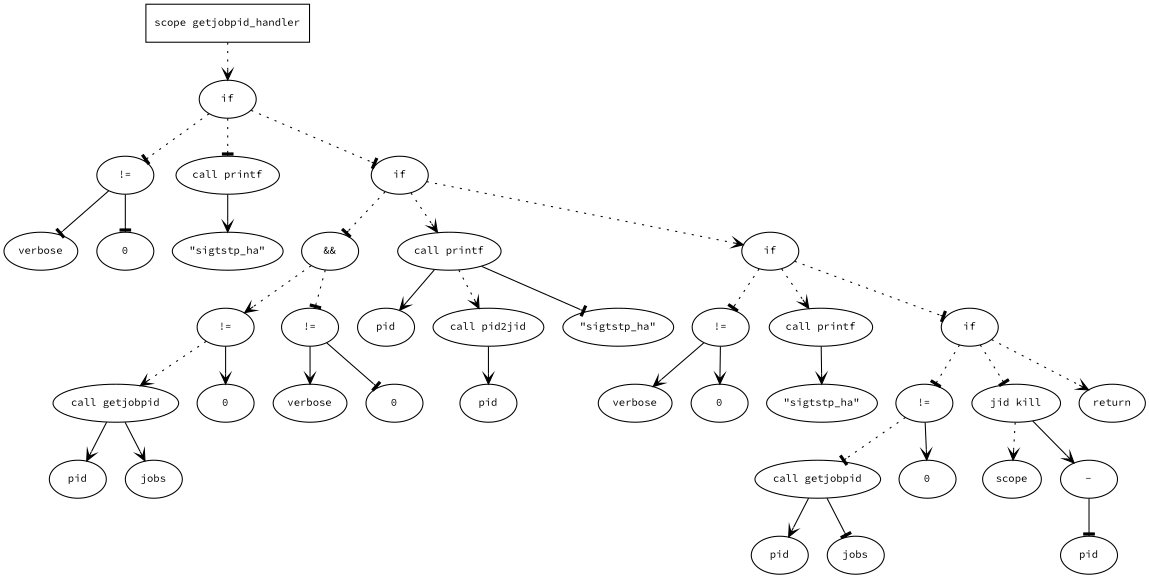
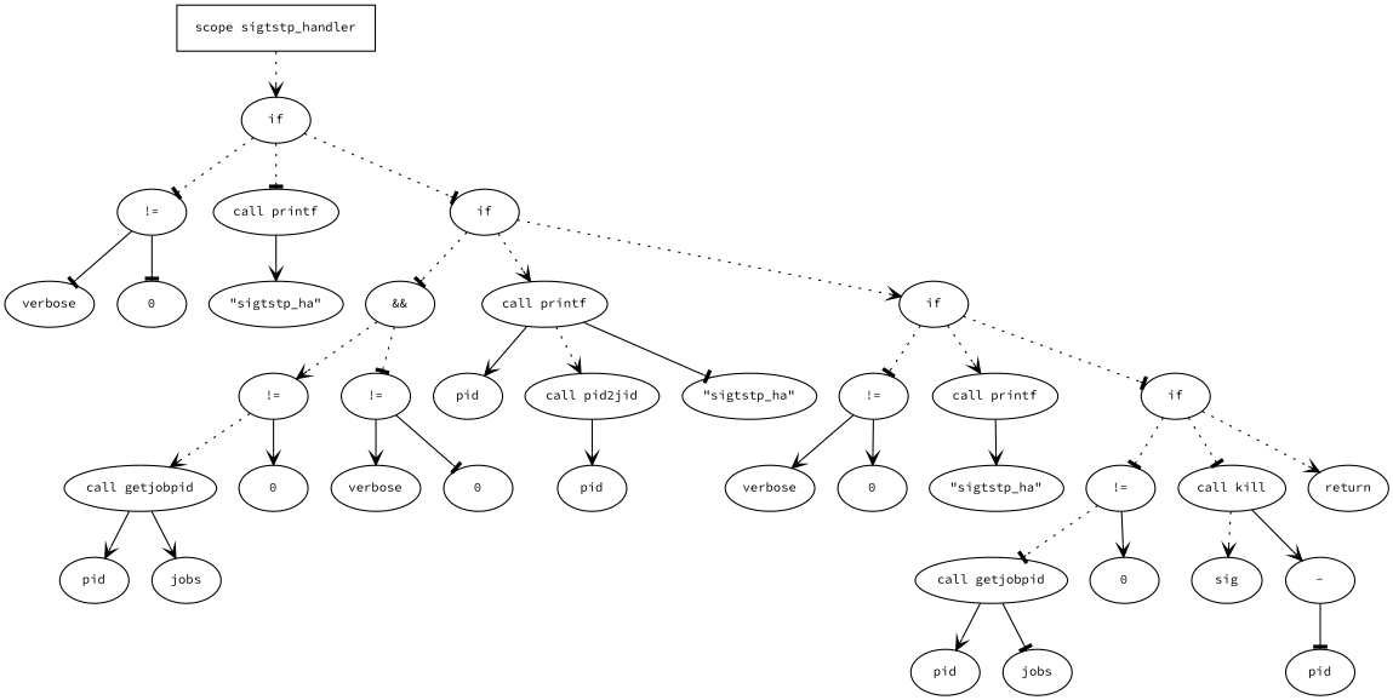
  digraph {
    fontname="Source Code Pro"
    fontsize=10
    node [fontname="Source Code Pro" fontsize=10 shape=ellipse]
    edge [arrowhead=vee fontname="Source Code Pro" fontsize=10]
-   n1 [label="scope getjobpid_handler" shape=box]
+   n1 [label="scope sigtstp_handler" shape=box]
    n2 [label=if]
    n3 [label="!="]
    n4 [label="call printf"]
    n5 [label=if]
    n6 [label=verbose]
    n7 [label=0]
    n8 [label="\"sigtstp_ha\""]
    n9 [label="&&"]
    n10 [label="call printf"]
    n11 [label=if]
    n12 [label="!="]
    n13 [label="!="]
    n14 [label=pid]
    n15 [label="call pid2jid"]
    n16 [label="\"sigtstp_ha\""]
    n17 [label="!="]
    n18 [label="call printf"]
    n19 [label=if]
    n20 [label="call getjobpid"]
    n21 [label=0]
    n22 [label=verbose]
    n23 [label=0]
    n24 [label=pid]
    n25 [label=jobs]
    n26 [label=pid]
    n27 [label=verbose]
    n28 [label=0]
    n29 [label="\"sigtstp_ha\""]
    n30 [label="!="]
-   n31 [label="jid kill"]
+   n31 [label="call kill"]
    n32 [label=return]
    n33 [label="call getjobpid"]
    n34 [label=0]
-   n35 [label=scope]
+   n35 [label=sig]
    n36 [label="-"]
    n37 [label=pid]
    n38 [label=jobs]
    n39 [label=pid]
    n1 -> n2 [style=dotted]
    n2 -> n3 [arrowhead=tee style=dotted]
    n2 -> n4 [arrowhead=tee style=dotted]
    n2 -> n5 [arrowhead=tee style=dotted]
    n3 -> n6 [arrowhead=tee]
    n3 -> n7 [arrowhead=tee]
    n4 -> n8
    n5 -> n9 [arrowhead=tee style=dotted]
    n5 -> n10 [style=dotted]
    n5 -> n11 [style=dotted]
    n9 -> n12 [style=dotted]
    n9 -> n13 [arrowhead=tee style=dotted]
    n10 -> n14
    n10 -> n15 [style=dotted]
    n10 -> n16 [arrowhead=tee]
    n11 -> n17 [arrowhead=tee style=dotted]
    n11 -> n18 [style=dotted]
    n11 -> n19 [arrowhead=tee style=dotted]
    n12 -> n20 [style=dotted]
    n12 -> n21
    n13 -> n22
    n13 -> n23 [arrowhead=tee]
    n15 -> n26
    n17 -> n27
    n17 -> n28
    n18 -> n29
    n19 -> n30 [arrowhead=tee style=dotted]
    n19 -> n31 [arrowhead=tee style=dotted]
    n19 -> n32 [style=dotted]
    n20 -> n24
    n20 -> n25
    n30 -> n33 [arrowhead=tee style=dotted]
    n30 -> n34
    n31 -> n35 [style=dotted]
    n31 -> n36
    n33 -> n37
    n33 -> n38 [arrowhead=tee]
    n36 -> n39 [arrowhead=tee]
  }
